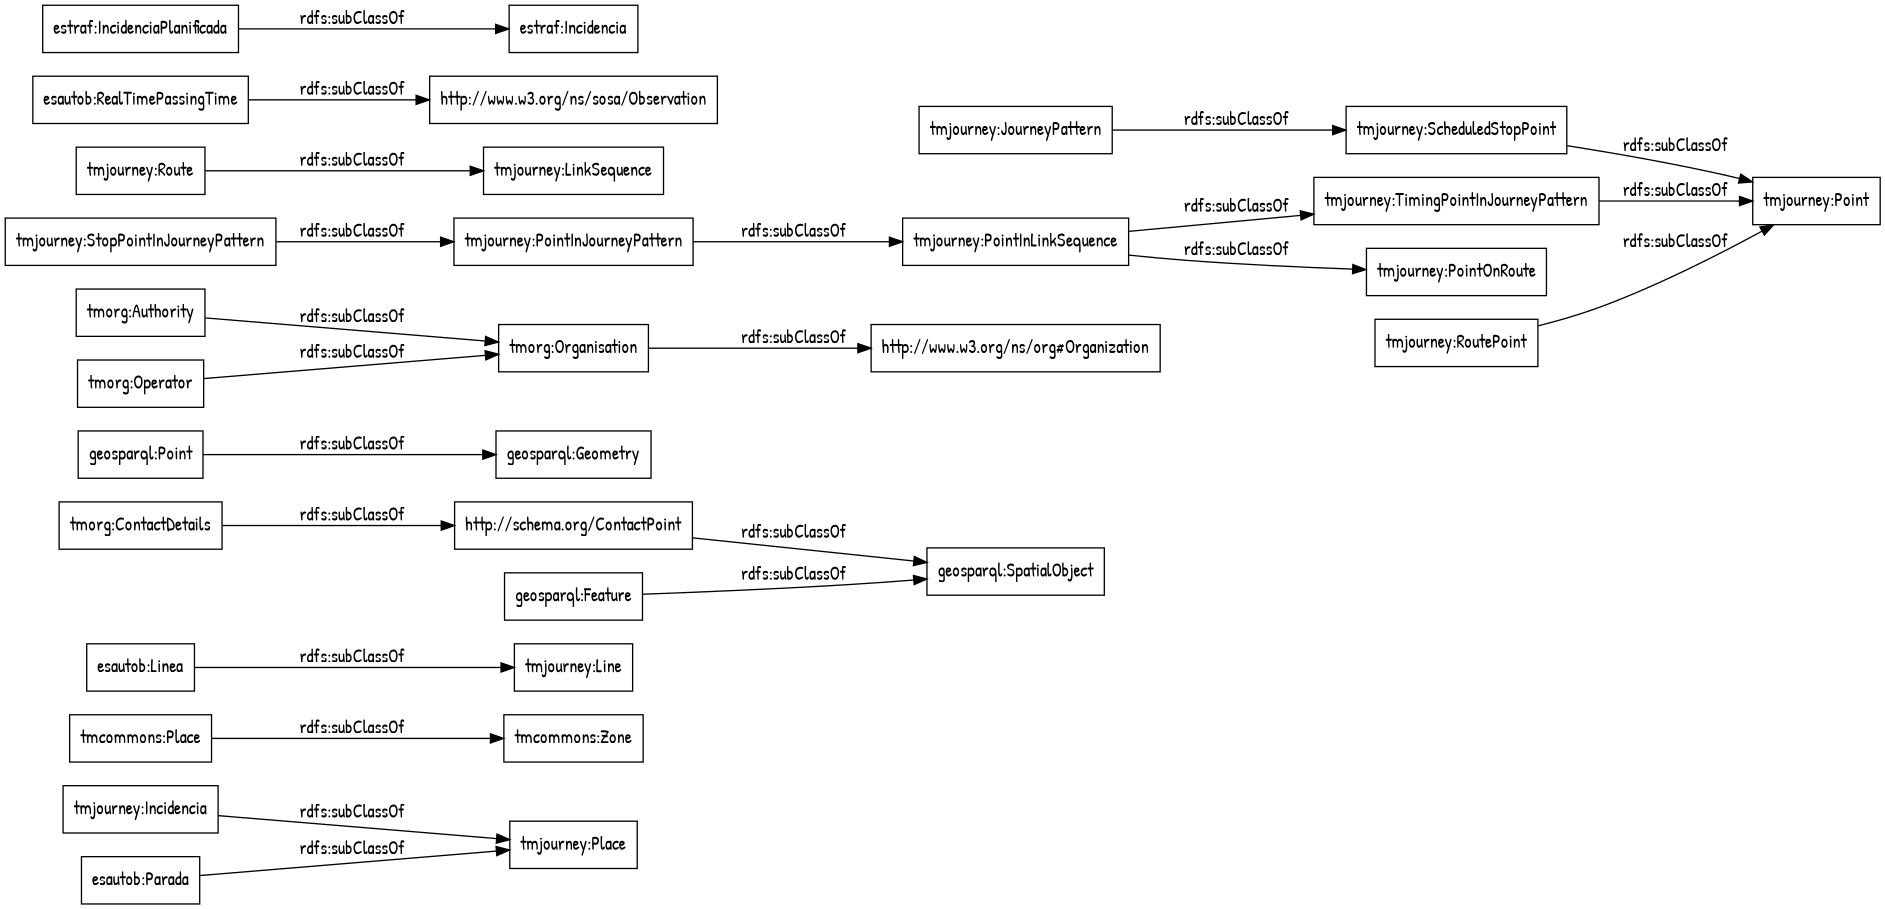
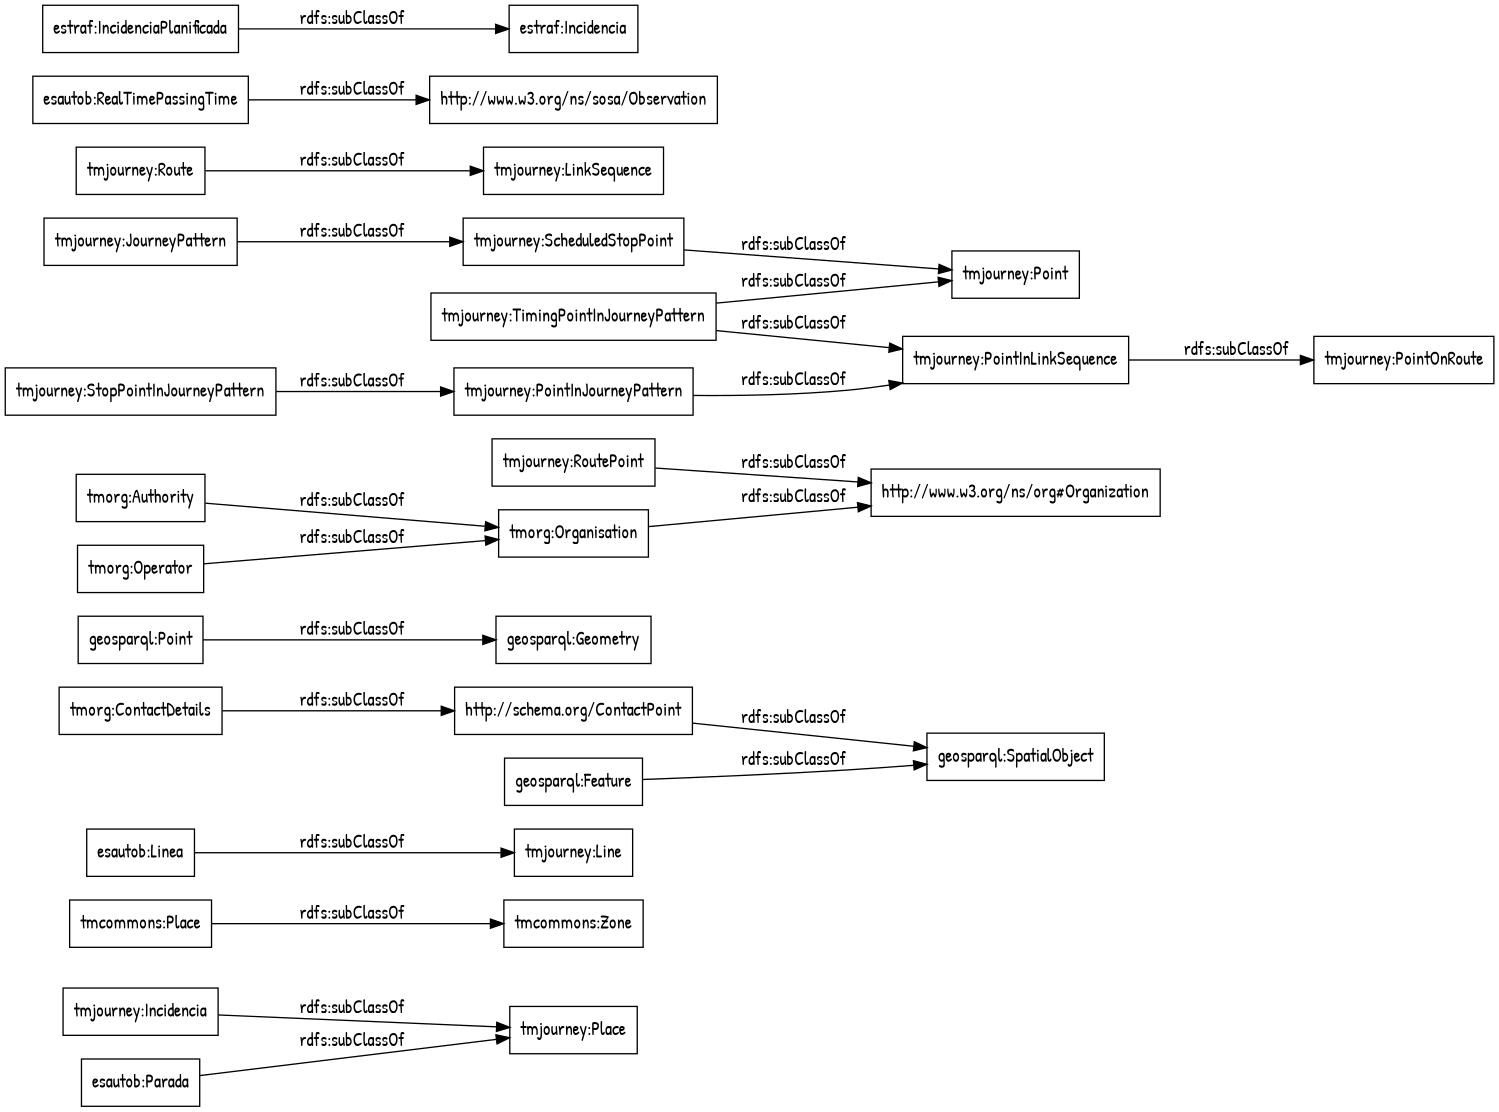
  digraph {
    fontname="Patrick Hand"
    rankdir=LR
    node [color=black fontname="Patrick Hand" shape=rectangle]
    edge [fontname="Patrick Hand"]
    n1 [label="tmjourney:Incidencia"]
    "tmjourney:Place"
    "tmcommons:Place"
    "tmcommons:Zone"
    "esautob:Linea"
    "tmjourney:Line"
    "tmorg:ContactDetails"
    "http://schema.org/ContactPoint"
    "geosparql:SpatialObject"
    "geosparql:Point"
    "geosparql:Geometry"
    "tmorg:Organisation"
    "http://www.w3.org/ns/org#Organization"
    "tmjourney:JourneyPattern"
    "tmjourney:ScheduledStopPoint"
    "tmjourney:Route"
    "tmjourney:LinkSequence"
    "geosparql:Feature"
    "esautob:RealTimePassingTime"
    "http://www.w3.org/ns/sosa/Observation"
    "tmjourney:StopPointInJourneyPattern"
    "tmjourney:PointInJourneyPattern"
    "tmjourney:PointInLinkSequence"
    "tmjourney:TimingPointInJourneyPattern"
    "tmjourney:Point"
    "tmjourney:PointOnRoute"
    "estraf:IncidenciaPlanificada"
    "estraf:Incidencia"
    "tmorg:Authority"
    "esautob:Parada"
    "tmjourney:RoutePoint"
    "tmorg:Operator"
    n1 -> "tmjourney:Place" [label="rdfs:subClassOf"]
    "tmcommons:Place" -> "tmcommons:Zone" [label="rdfs:subClassOf"]
    "esautob:Linea" -> "tmjourney:Line" [label="rdfs:subClassOf"]
    "tmorg:ContactDetails" -> "http://schema.org/ContactPoint" [label="rdfs:subClassOf"]
    "http://schema.org/ContactPoint" -> "geosparql:SpatialObject" [label="rdfs:subClassOf"]
    "geosparql:Point" -> "geosparql:Geometry" [label="rdfs:subClassOf"]
    "tmorg:Organisation" -> "http://www.w3.org/ns/org#Organization" [label="rdfs:subClassOf"]
    "tmjourney:JourneyPattern" -> "tmjourney:ScheduledStopPoint" [label="rdfs:subClassOf"]
    "tmjourney:ScheduledStopPoint" -> "tmjourney:Point" [label="rdfs:subClassOf"]
    "tmjourney:Route" -> "tmjourney:LinkSequence" [label="rdfs:subClassOf"]
    "geosparql:Feature" -> "geosparql:SpatialObject" [label="rdfs:subClassOf"]
    "esautob:RealTimePassingTime" -> "http://www.w3.org/ns/sosa/Observation" [label="rdfs:subClassOf"]
    "tmjourney:StopPointInJourneyPattern" -> "tmjourney:PointInJourneyPattern" [label="rdfs:subClassOf"]
    "tmjourney:PointInJourneyPattern" -> "tmjourney:PointInLinkSequence" [label="rdfs:subClassOf"]
    "tmjourney:PointInLinkSequence" -> "tmjourney:PointOnRoute" [label="rdfs:subClassOf"]
-   "tmjourney:PointInLinkSequence" -> "tmjourney:TimingPointInJourneyPattern" [label="rdfs:subClassOf"]
+   "tmjourney:TimingPointInJourneyPattern" -> "tmjourney:PointInLinkSequence" [label="rdfs:subClassOf"]
    "tmjourney:TimingPointInJourneyPattern" -> "tmjourney:Point" [label="rdfs:subClassOf"]
    "estraf:IncidenciaPlanificada" -> "estraf:Incidencia" [label="rdfs:subClassOf"]
    "tmorg:Authority" -> "tmorg:Organisation" [label="rdfs:subClassOf"]
    "esautob:Parada" -> "tmjourney:Place" [label="rdfs:subClassOf"]
-   "tmjourney:RoutePoint" -> "tmjourney:Point" [label="rdfs:subClassOf"]
+   "tmjourney:RoutePoint" -> "http://www.w3.org/ns/org#Organization" [label="rdfs:subClassOf"]
    "tmorg:Operator" -> "tmorg:Organisation" [label="rdfs:subClassOf"]
  }
